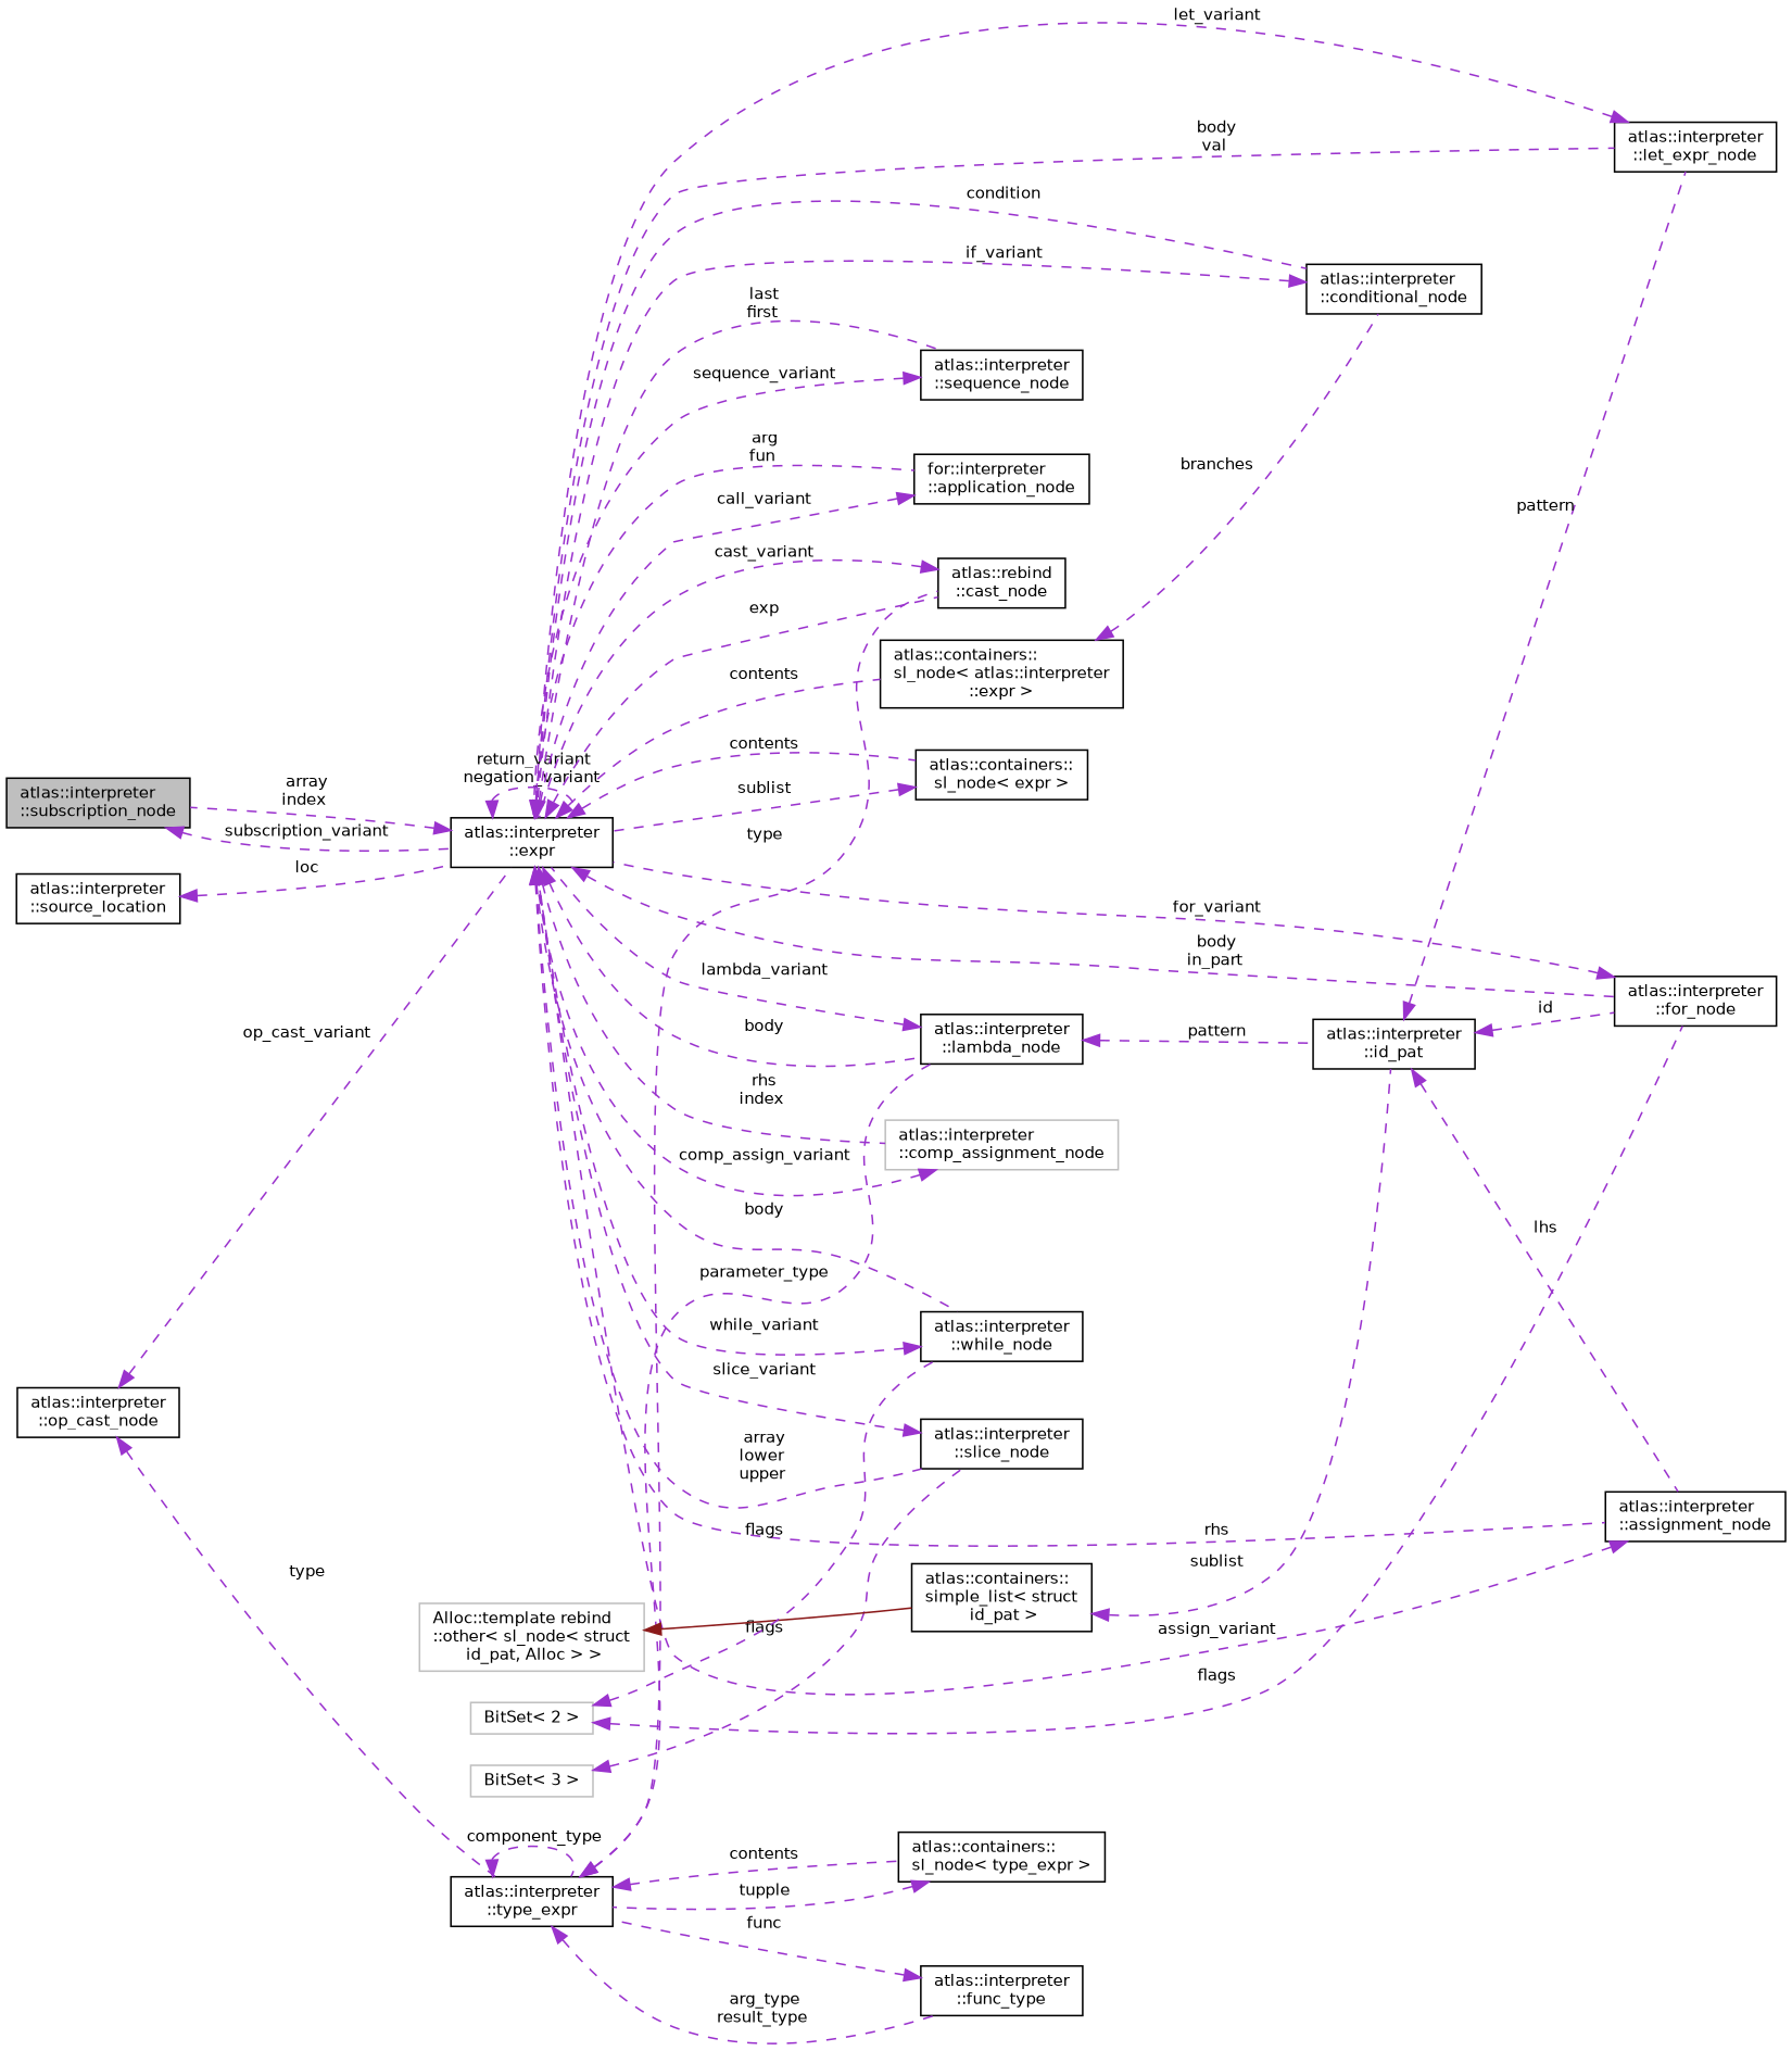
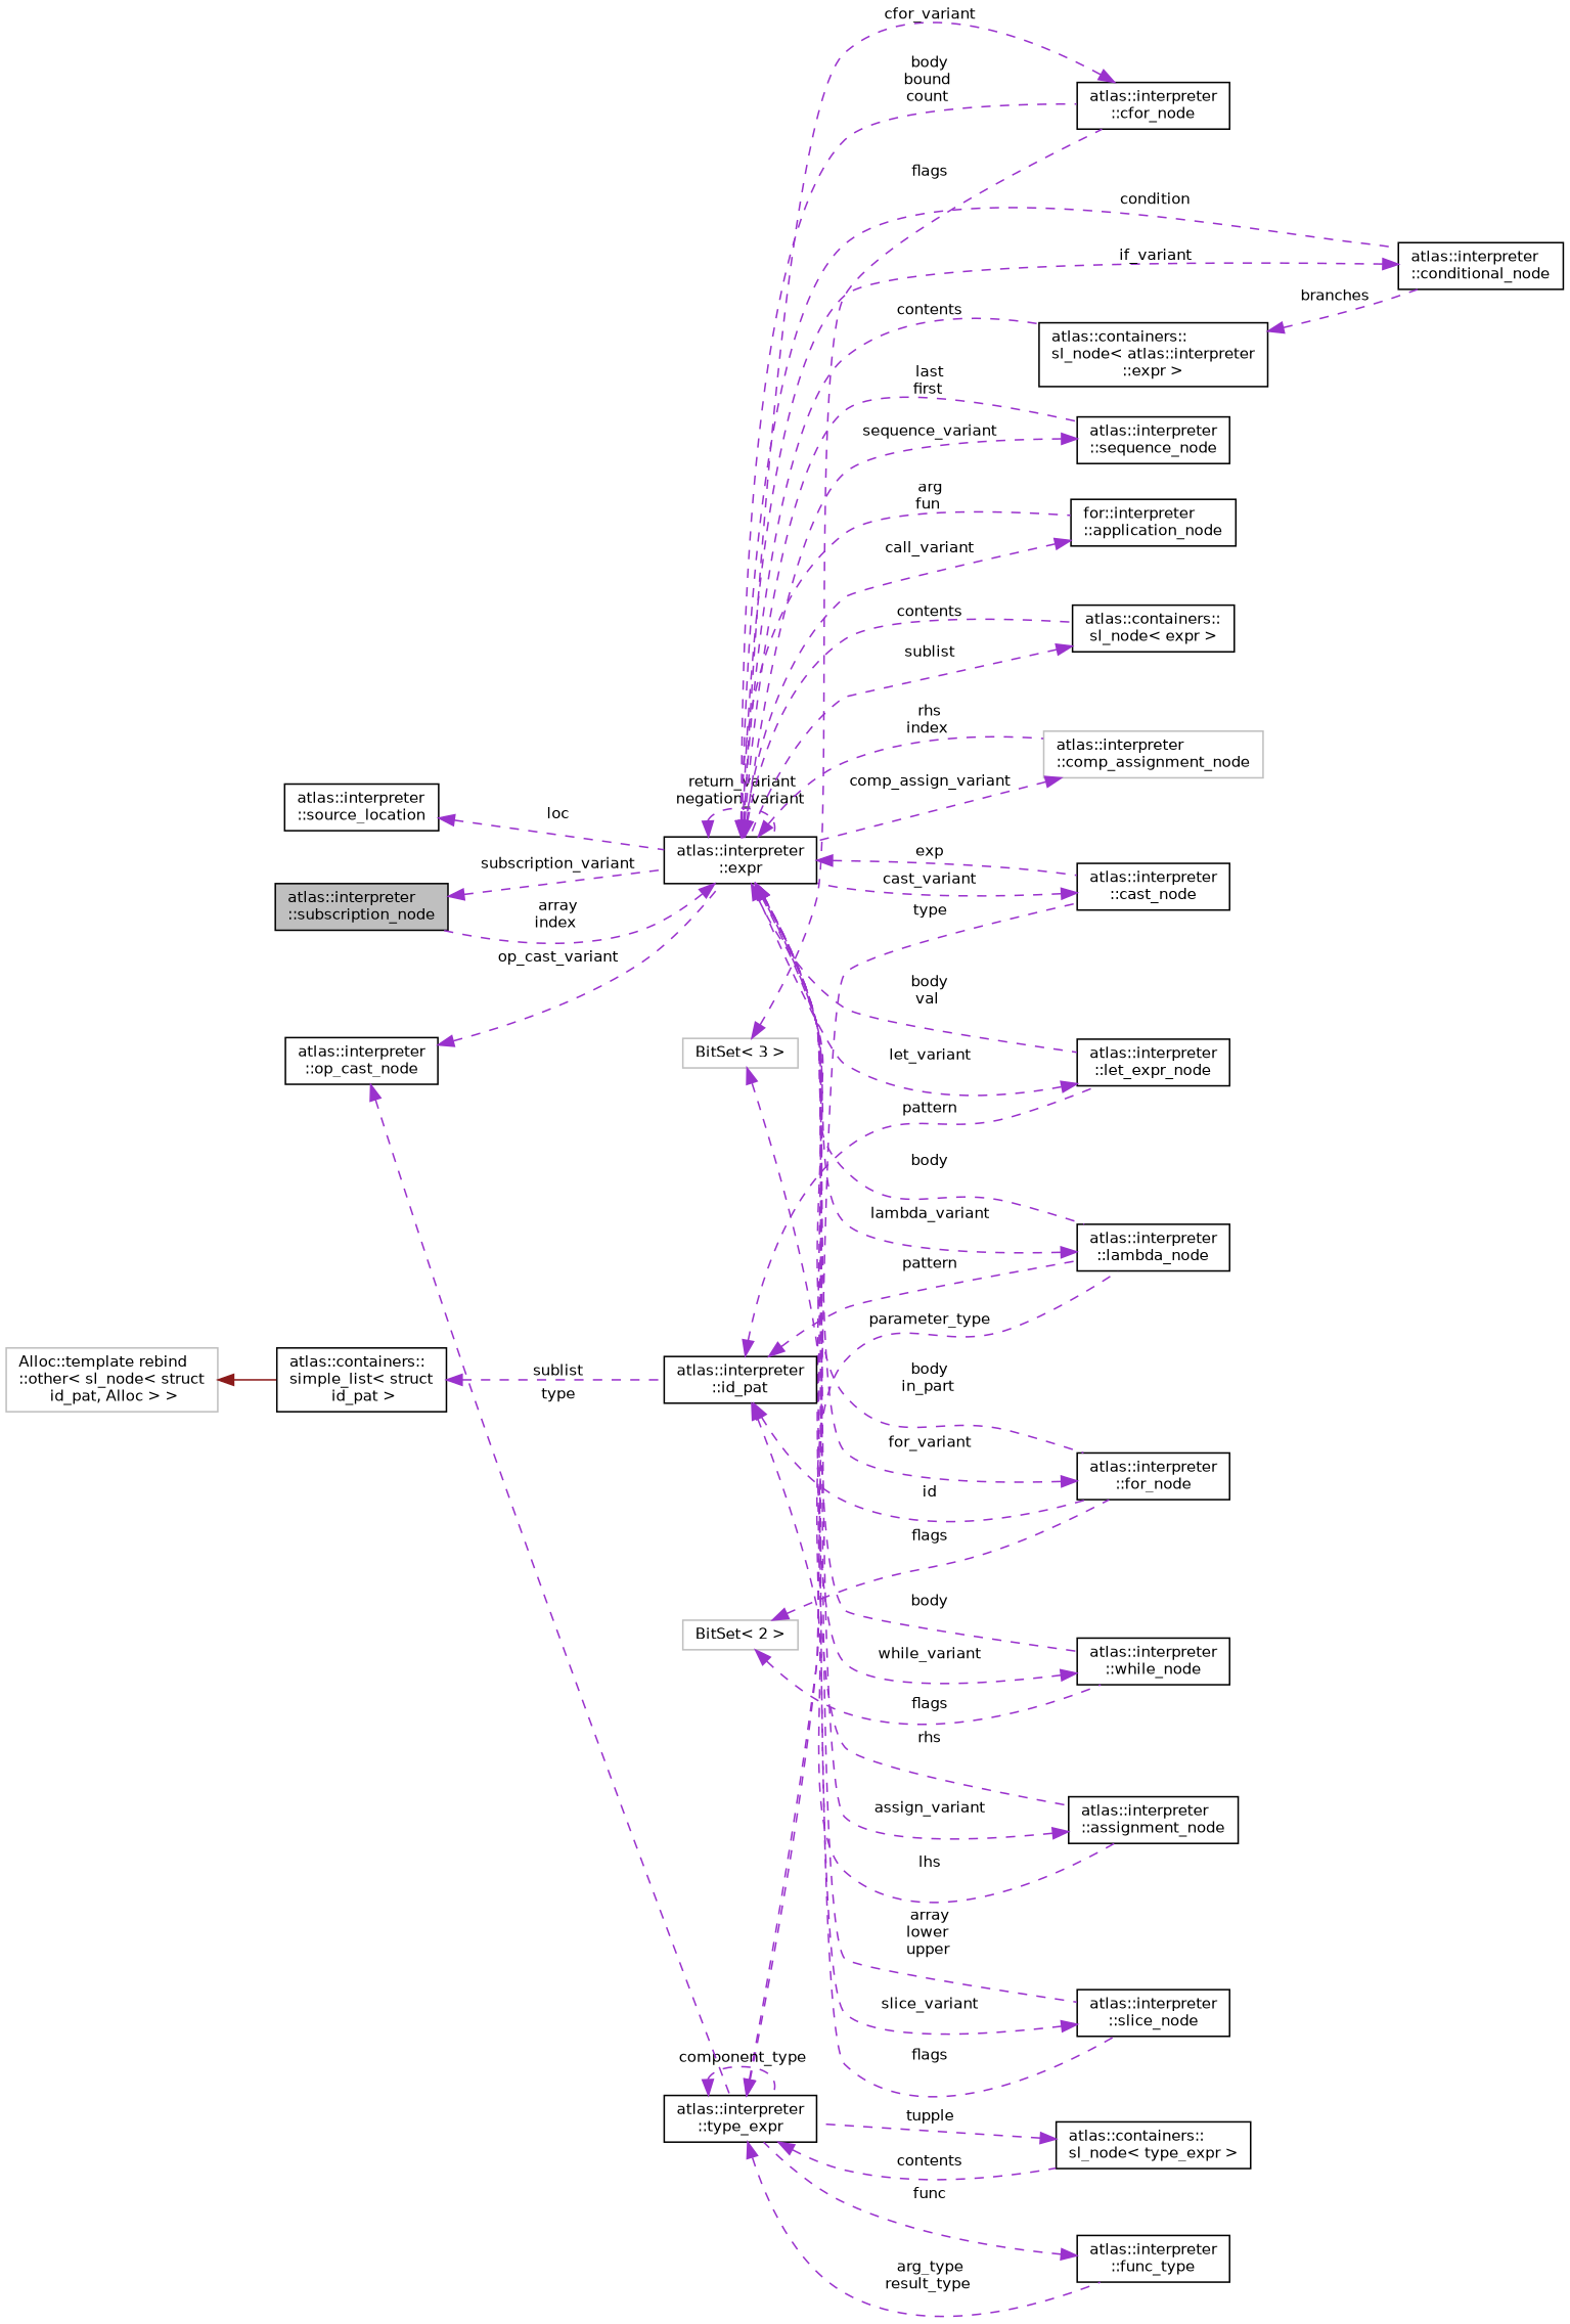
  digraph {
    rankdir=LR
    node [color=black fillcolor=white fontname=Helvetica fontsize=10 shape=record style=filled]
    edge [color=darkorchid3 dir=back fontname=Helvetica fontsize=10 labelfontname=Helvetica labelfontsize=10 style=dashed]
    n1 [fillcolor=grey75 fontcolor=black height=0.2 label="atlas::interpreter\l::subscription_node" width=0.4]
    n2 [height=0.2 label="atlas::interpreter\l::expr" width=0.4]
-   n3 [height=0.2 label="atlas::rebind\l::cast_node" width=0.4]
+   n3 [height=0.2 label="atlas::interpreter\l::cast_node" width=0.4]
    n4 [height=0.2 label="atlas::interpreter\l::slice_node" width=0.4]
    n5 [height=0.2 label="atlas::interpreter\l::let_expr_node" width=0.4]
+   n6 [height=0.2 label="atlas::interpreter\l::cfor_node" width=0.4]
    n7 [height=0.2 label="atlas::interpreter\l::for_node" width=0.4]
    n8 [height=0.2 label="atlas::interpreter\l::conditional_node" width=0.4]
    n9 [height=0.2 label="atlas::containers::\lsl_node\< atlas::interpreter\l::expr \>" width=0.4]
    n10 [height=0.2 label="atlas::interpreter\l::sequence_node" width=0.4]
    n11 [height=0.2 label="atlas::interpreter\l::while_node" width=0.4]
    n12 [height=0.2 label="atlas::interpreter\l::assignment_node" width=0.4]
    n13 [height=0.2 label="for::interpreter\l::application_node" width=0.4]
    n14 [height=0.2 label="atlas::containers::\lsl_node\< expr \>" width=0.4]
    n15 [height=0.2 label="atlas::interpreter\l::lambda_node" width=0.4]
    n16 [color=grey75 height=0.2 label="atlas::interpreter\l::comp_assignment_node" width=0.4]
    n17 [height=0.2 label="atlas::interpreter\l::source_location" width=0.4]
    n18 [height=0.2 label="atlas::interpreter\l::type_expr" width=0.4]
    n19 [height=0.2 label="atlas::interpreter\l::func_type" width=0.4]
    n20 [height=0.2 label="atlas::containers::\lsl_node\< type_expr \>" width=0.4]
    n21 [height=0.2 label="atlas::interpreter\l::op_cast_node" width=0.4]
    n22 [color=grey75 height=0.2 label="BitSet\< 3 \>" width=0.4]
    n23 [height=0.2 label="atlas::interpreter\l::id_pat" width=0.4]
    n24 [height=0.2 label="atlas::containers::\lsimple_list\< struct\l id_pat \>" width=0.4]
    n25 [color=grey75 height=0.2 label="Alloc::template rebind\l::other\< sl_node\< struct\l id_pat, Alloc \> \>" width=0.4]
    n26 [color=grey75 height=0.2 label="BitSet\< 2 \>" width=0.4]
    n1 -> n2 [label=" subscription_variant"]
    n2 -> n1 [label=" array\nindex"]
    n2 -> n2 [label=" return_variant\nnegation_variant"]
    n2 -> n3 [label=" exp"]
    n2 -> n4 [label=" array\nlower\nupper"]
    n2 -> n5 [label=" body\nval"]
+   n2 -> n6 [label=" body\nbound\ncount"]
    n2 -> n7 [label=" body\nin_part"]
    n2 -> n8 [label=" condition"]
    n2 -> n9 [label=" contents"]
    n2 -> n10 [label=" last\nfirst"]
    n2 -> n11 [label=" body"]
    n2 -> n12 [label=" rhs"]
    n2 -> n13 [label=" arg\nfun"]
    n2 -> n14 [label=" contents"]
    n2 -> n15 [label=" body"]
    n2 -> n16 [label=" rhs\nindex"]
    n3 -> n2 [label=" cast_variant"]
    n4 -> n2 [label=" slice_variant"]
    n5 -> n2 [label=" let_variant"]
+   n6 -> n2 [label=" cfor_variant"]
    n7 -> n2 [label=" for_variant"]
    n8 -> n2 [label=" if_variant"]
    n9 -> n8 [label=" branches"]
    n10 -> n2 [label=" sequence_variant"]
    n11 -> n2 [label=" while_variant"]
    n12 -> n2 [label=" assign_variant"]
    n13 -> n2 [label=" call_variant"]
    n14 -> n2 [label=" sublist"]
    n15 -> n2 [label=" lambda_variant"]
    n16 -> n2 [label=" comp_assign_variant"]
    n17 -> n2 [label=" loc"]
    n18 -> n3 [label=" type"]
    n18 -> n15 [label=" parameter_type"]
    n18 -> n18 [label=" component_type"]
    n18 -> n19 [label=" arg_type\nresult_type"]
    n18 -> n20 [label=" contents"]
    n19 -> n18 [label=" func"]
    n20 -> n18 [label=" tupple"]
    n21 -> n2 [label=" op_cast_variant"]
    n21 -> n18 [label=" type"]
    n22 -> n4 [label=" flags"]
+   n22 -> n6 [label=" flags"]
    n23 -> n5 [label=" pattern"]
    n23 -> n7 [label=" id"]
    n23 -> n12 [label=" lhs"]
-   n15 -> n23 [label=" pattern"]
+   n23 -> n15 [label=" pattern"]
    n24 -> n23 [label=" sublist"]
    n25 -> n24 [color=firebrick4 style=solid]
    n26 -> n7 [label=" flags"]
    n26 -> n11 [label=" flags"]
  }
